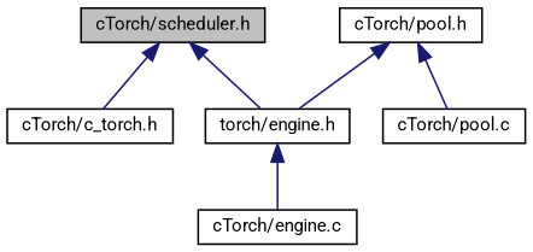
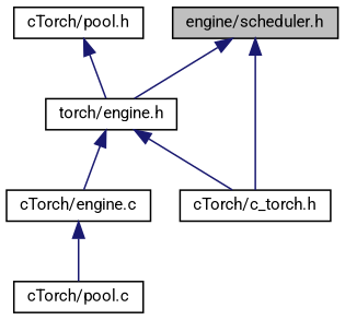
  digraph {
    fontname=Roboto
    node [color=black fillcolor=white fontname=Roboto fontsize=10 shape=record style=filled]
    edge [color=midnightblue dir=back fontname=Roboto fontsize=10 labelfontname=Helvetica labelfontsize=10 style=solid]
-   n1 [fillcolor=grey75 fontcolor=black height=0.2 label="cTorch/scheduler.h" width=0.4]
+   n1 [fillcolor=grey75 fontcolor=black height=0.2 label="engine/scheduler.h" width=0.4]
    n2 [height=0.2 label="torch/engine.h" width=0.4]
    n3 [height=0.2 label="cTorch/c_torch.h" width=0.4]
    n4 [height=0.2 label="cTorch/pool.h" width=0.4]
    n5 [height=0.2 label="cTorch/pool.c" width=0.4]
    n6 [height=0.2 label="cTorch/engine.c" width=0.4]
    n1 -> n2
    n1 -> n3
+   n2 -> n3
    n2 -> n6
    n4 -> n2
-   n4 -> n5
+   n6 -> n5
  }
